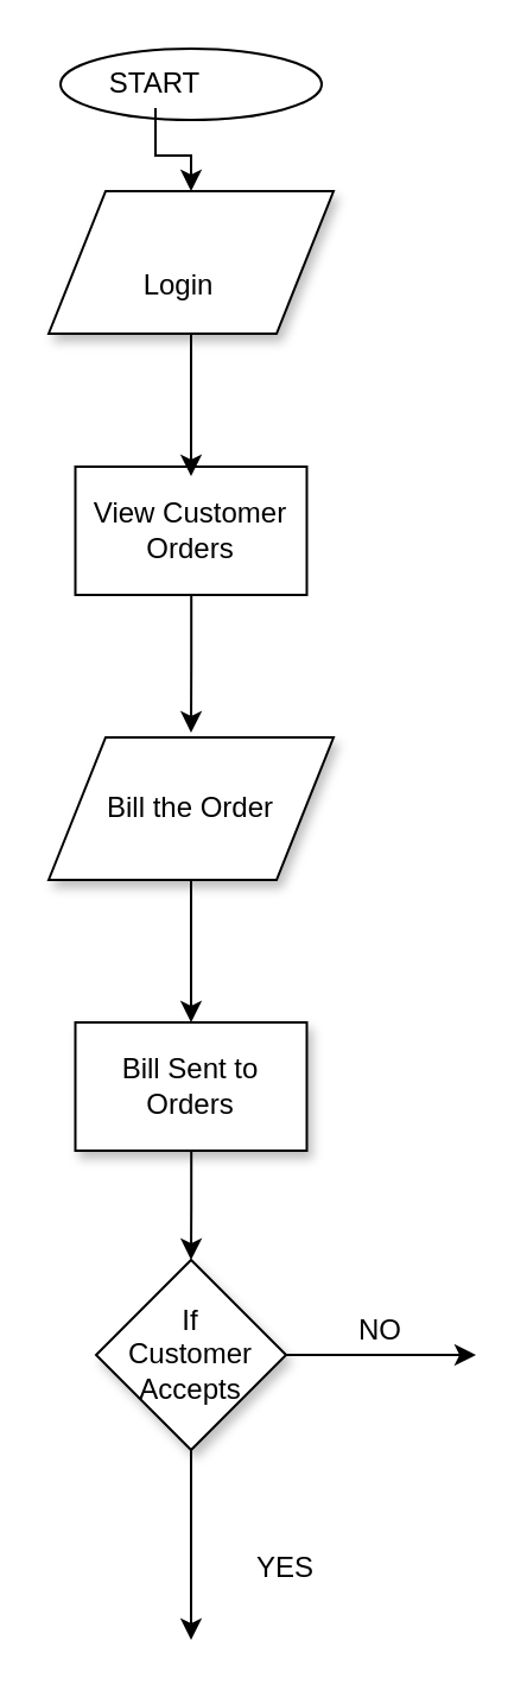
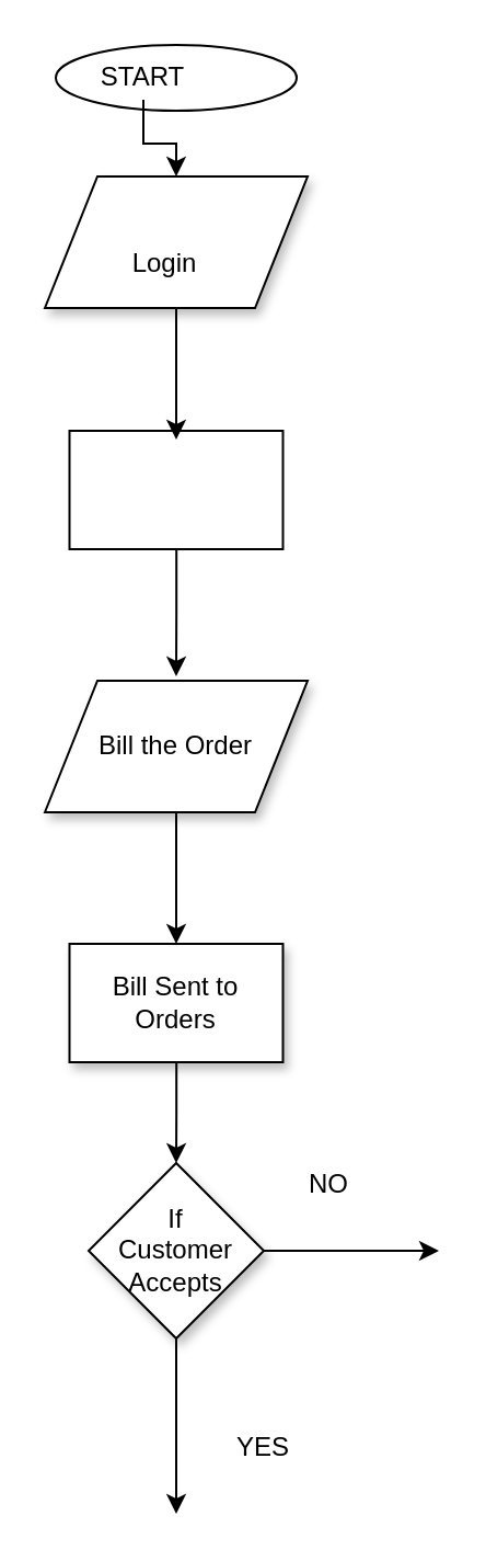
  <mxCell id="0" />
  <mxCell id="1" parent="0" />
  <mxCell id="2" value="" style="ellipse;whiteSpace=wrap;html=1;" parent="1" vertex="1"><mxGeometry x="25" y="20" width="110" height="30" as="geometry" /></mxCell>
  <mxCell id="3" value="" style="edgeStyle=orthogonalEdgeStyle;rounded=0;orthogonalLoop=1;jettySize=auto;html=1;" parent="1" source="4" target="18" edge="1"><mxGeometry relative="1" as="geometry" /></mxCell>
  <mxCell id="4" value="START" style="text;html=1;strokeColor=none;fillColor=none;align=center;verticalAlign=middle;whiteSpace=wrap;rounded=0;" parent="1" vertex="1"><mxGeometry x="45" y="25" width="40" height="20" as="geometry" /></mxCell>
  <mxCell id="5" value="" style="edgeStyle=orthogonalEdgeStyle;rounded=0;orthogonalLoop=1;jettySize=auto;html=1;entryX=0.5;entryY=0;entryDx=0;entryDy=0;" parent="1" source="6" edge="1"><mxGeometry relative="1" as="geometry"><mxPoint x="80" y="308" as="targetPoint" /></mxGeometry></mxCell>
  <mxCell id="6" value="" style="rounded=0;whiteSpace=wrap;html=1;" parent="1" vertex="1"><mxGeometry x="31.25" y="196" width="97.5" height="54" as="geometry" /></mxCell>
- <mxCell id="7" value="View Customer Orders" style="text;html=1;strokeColor=none;fillColor=none;align=center;verticalAlign=middle;whiteSpace=wrap;rounded=0;" parent="1" vertex="1"><mxGeometry x="35" y="213" width="90" height="20" as="geometry" /></mxCell>
  <mxCell id="8" value="" style="edgeStyle=orthogonalEdgeStyle;rounded=0;orthogonalLoop=1;jettySize=auto;html=1;" parent="1" source="9" target="13" edge="1"><mxGeometry relative="1" as="geometry" /></mxCell>
  <mxCell id="9" value="" style="rounded=0;whiteSpace=wrap;html=1;shadow=1;" parent="1" vertex="1"><mxGeometry x="31.25" y="430" width="97.5" height="54" as="geometry" /></mxCell>
  <mxCell id="10" value="Bill Sent to Orders" style="text;html=1;strokeColor=none;fillColor=none;align=center;verticalAlign=middle;whiteSpace=wrap;rounded=0;shadow=1;" parent="1" vertex="1"><mxGeometry x="35" y="447" width="90" height="20" as="geometry" /></mxCell>
  <mxCell id="11" value="" style="edgeStyle=orthogonalEdgeStyle;rounded=0;orthogonalLoop=1;jettySize=auto;html=1;" edge="1" parent="1" source="13"><mxGeometry relative="1" as="geometry"><mxPoint x="80" y="690" as="targetPoint" /></mxGeometry></mxCell>
  <mxCell id="12" value="" style="edgeStyle=orthogonalEdgeStyle;rounded=0;orthogonalLoop=1;jettySize=auto;html=1;" edge="1" parent="1" source="13"><mxGeometry relative="1" as="geometry"><mxPoint x="200" y="570" as="targetPoint" /></mxGeometry></mxCell>
  <mxCell id="13" value="" style="rhombus;whiteSpace=wrap;html=1;shadow=1;" parent="1" vertex="1"><mxGeometry x="40" y="530" width="80" height="80" as="geometry" /></mxCell>
  <mxCell id="14" value="" style="edgeStyle=orthogonalEdgeStyle;rounded=0;orthogonalLoop=1;jettySize=auto;html=1;" parent="1" source="15" edge="1"><mxGeometry relative="1" as="geometry"><mxPoint x="80" y="430" as="targetPoint" /></mxGeometry></mxCell>
  <mxCell id="15" value="" style="shape=parallelogram;perimeter=parallelogramPerimeter;whiteSpace=wrap;html=1;shadow=1;" parent="1" vertex="1"><mxGeometry x="20" y="310" width="120" height="60" as="geometry" /></mxCell>
  <mxCell id="16" value="Bill the Order" style="text;html=1;strokeColor=none;fillColor=none;align=center;verticalAlign=middle;whiteSpace=wrap;rounded=0;shadow=1;" parent="1" vertex="1"><mxGeometry x="35" y="330" width="90" height="20" as="geometry" /></mxCell>
  <mxCell id="17" value="" style="edgeStyle=orthogonalEdgeStyle;rounded=0;orthogonalLoop=1;jettySize=auto;html=1;" parent="1" source="18" edge="1"><mxGeometry relative="1" as="geometry"><mxPoint x="80" y="200" as="targetPoint" /></mxGeometry></mxCell>
  <mxCell id="18" value="" style="shape=parallelogram;perimeter=parallelogramPerimeter;whiteSpace=wrap;html=1;shadow=1;" parent="1" vertex="1"><mxGeometry x="20" y="80" width="120" height="60" as="geometry" /></mxCell>
  <mxCell id="19" value="Login" style="text;html=1;strokeColor=none;fillColor=none;align=center;verticalAlign=middle;whiteSpace=wrap;rounded=0;" parent="1" vertex="1"><mxGeometry x="55" y="110" width="40" height="20" as="geometry" /></mxCell>
  <mxCell id="20" value="If Customer Accepts" style="text;html=1;strokeColor=none;fillColor=none;align=center;verticalAlign=middle;whiteSpace=wrap;rounded=0;shadow=1;" parent="1" vertex="1"><mxGeometry x="60" y="560" width="40" height="20" as="geometry" /></mxCell>
  <mxCell id="21" value="YES" style="text;html=1;strokeColor=none;fillColor=none;align=center;verticalAlign=middle;whiteSpace=wrap;rounded=0;" vertex="1" parent="1"><mxGeometry x="100" y="650" width="40" height="20" as="geometry" /></mxCell>
- <mxCell id="22" value="NO" style="text;html=1;strokeColor=none;fillColor=none;align=center;verticalAlign=middle;whiteSpace=wrap;rounded=0;" vertex="1" parent="1"><mxGeometry x="140" y="550" width="40" height="20" as="geometry" /></mxCell>
+ <mxCell id="22" value="NO" style="text;html=1;strokeColor=none;fillColor=none;align=center;verticalAlign=middle;whiteSpace=wrap;rounded=0;" vertex="1" parent="1"><mxGeometry x="130" y="530" width="40" height="20" as="geometry" /></mxCell>
